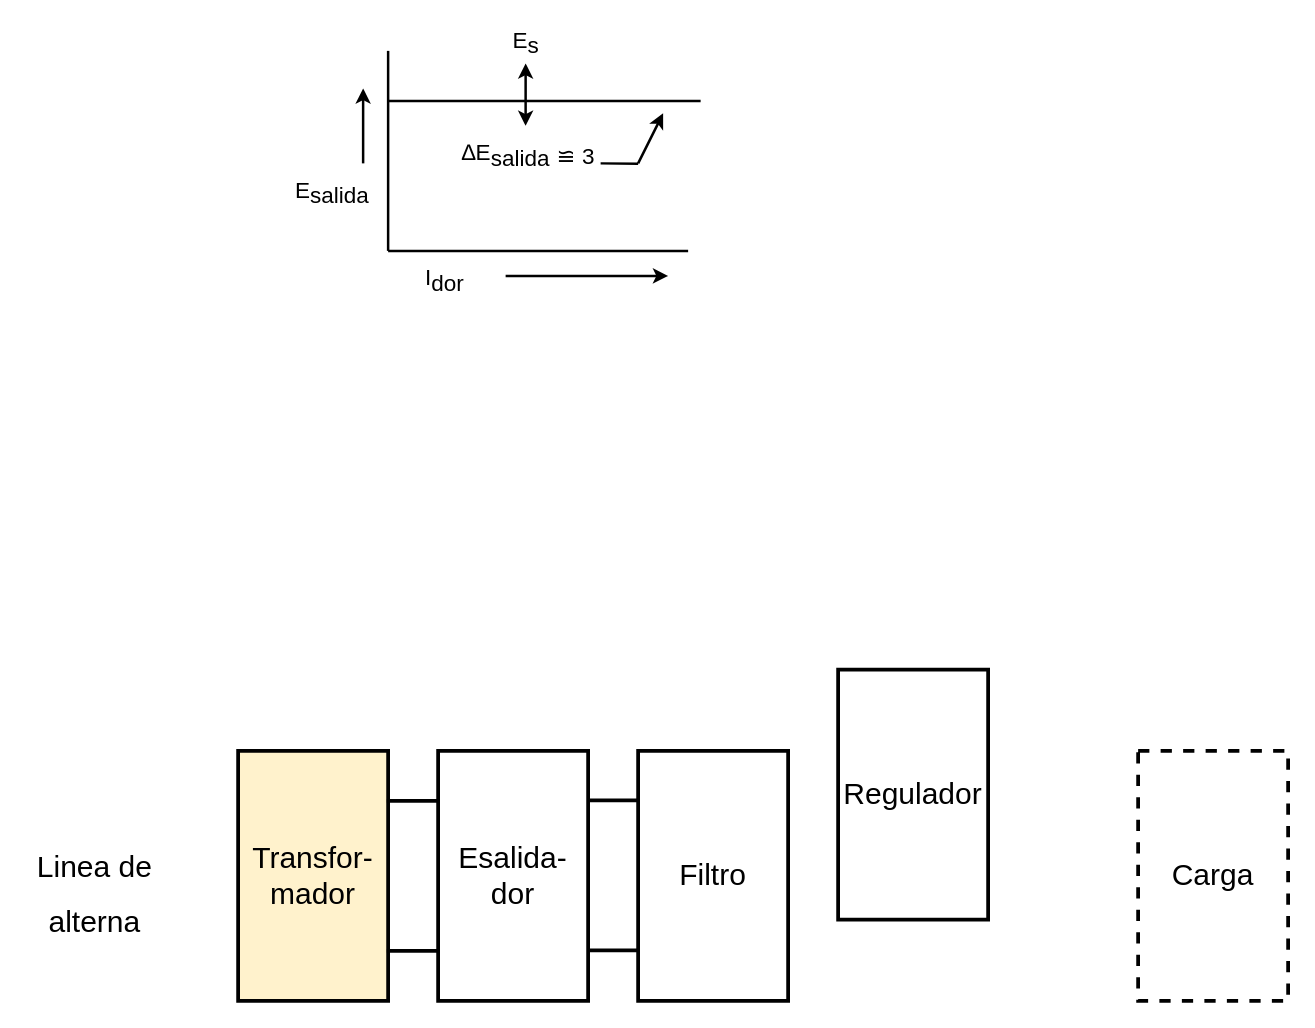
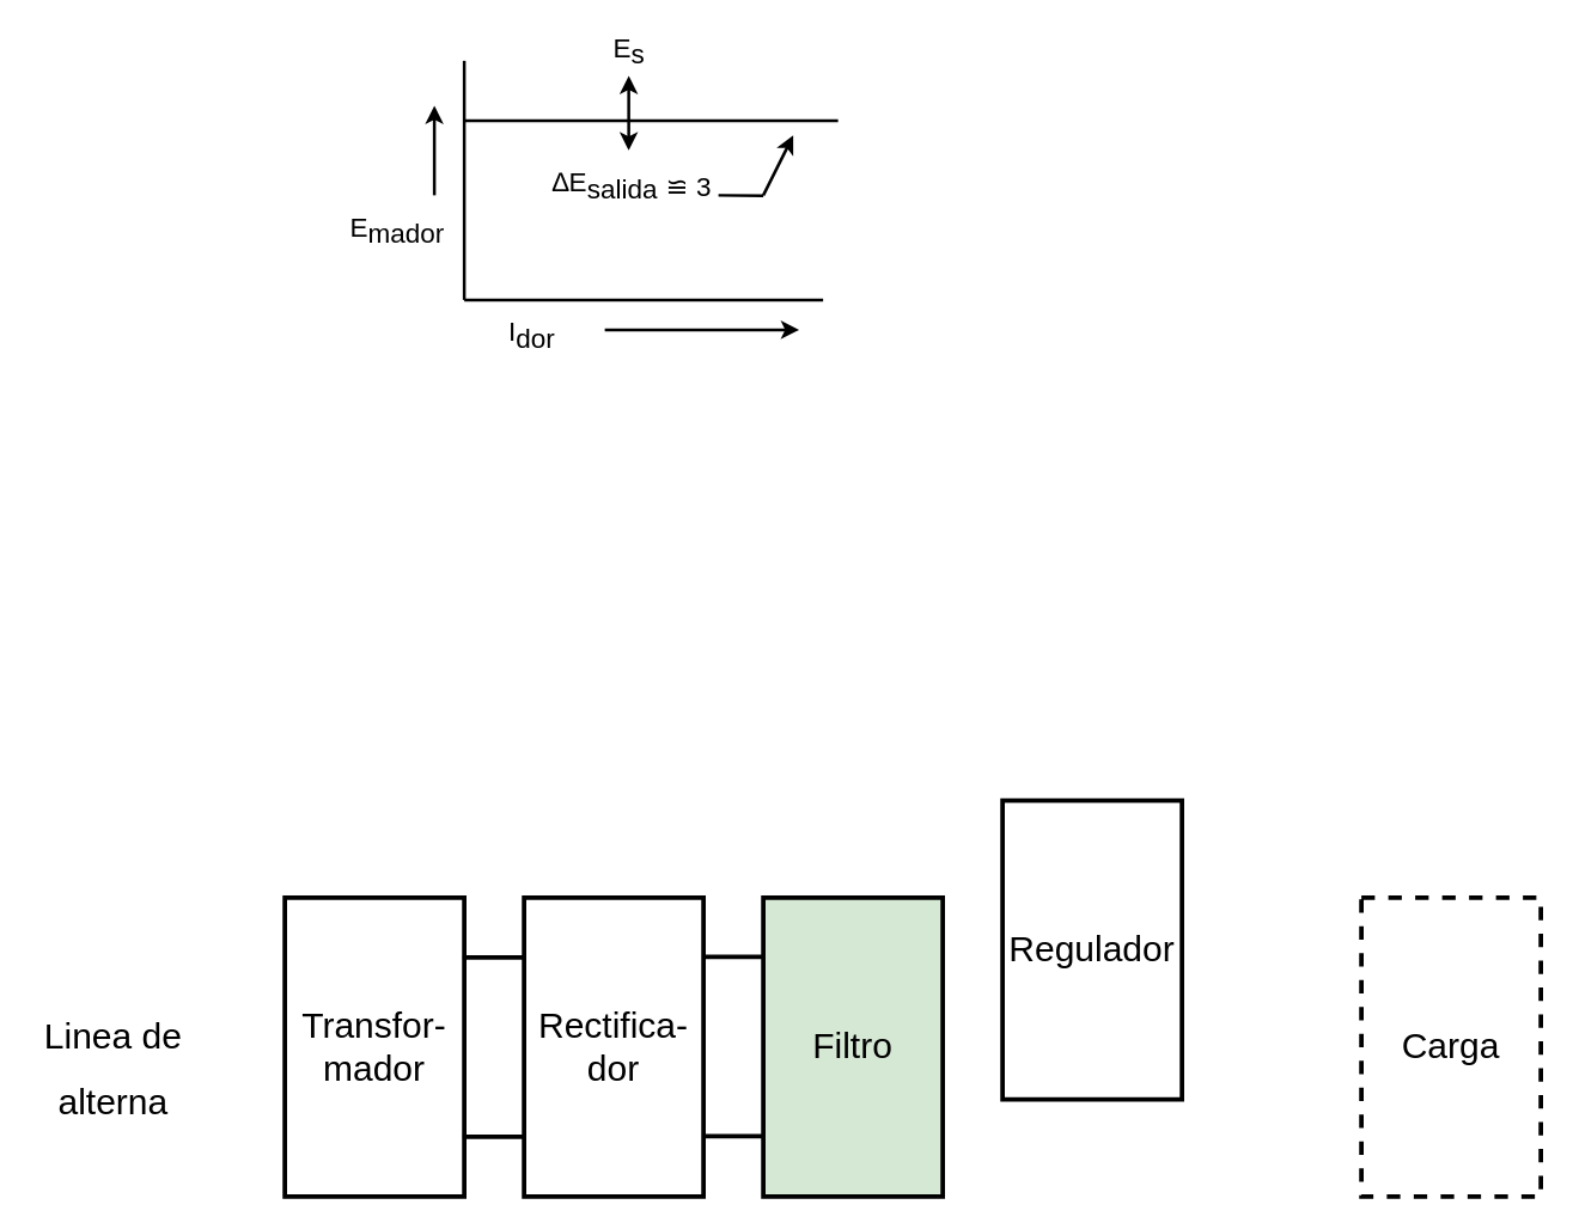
  <mxCell id="0" />
  <mxCell id="1" parent="0" />
  <mxCell id="2" value="" style="endArrow=classic;html=1;rounded=0;fontSize=11;strokeWidth=2;" edge="1" parent="1"><mxGeometry width="50" height="50" relative="1" as="geometry"><mxPoint x="404" y="220" as="sourcePoint" /><mxPoint x="534" y="220" as="targetPoint" /></mxGeometry></mxCell>
- <mxCell id="3" value="E&lt;sub style=&quot;font-size: 18px;&quot;&gt;salida&lt;/sub&gt;" style="text;html=1;align=center;verticalAlign=middle;resizable=0;points=[];autosize=1;strokeColor=none;fillColor=none;fontSize=18;" vertex="1" parent="1"><mxGeometry x="230" y="140" width="70" height="30" as="geometry" /></mxCell>
+ <mxCell id="3" value="E&lt;sub style=&quot;font-size: 18px;&quot;&gt;mador&lt;/sub&gt;" style="text;html=1;align=center;verticalAlign=middle;resizable=0;points=[];autosize=1;strokeColor=none;fillColor=none;fontSize=18;" vertex="1" parent="1"><mxGeometry x="230" y="140" width="70" height="30" as="geometry" /></mxCell>
  <mxCell id="4" value="" style="endArrow=classic;html=1;rounded=0;fontSize=11;strokeWidth=2;" edge="1" parent="1"><mxGeometry width="50" height="50" relative="1" as="geometry"><mxPoint x="290" y="130" as="sourcePoint" /><mxPoint x="290" y="70" as="targetPoint" /></mxGeometry></mxCell>
  <mxCell id="5" value="I&lt;sub style=&quot;font-size: 18px&quot;&gt;dor&lt;/sub&gt;" style="text;html=1;align=center;verticalAlign=middle;resizable=0;points=[];autosize=1;strokeColor=none;fillColor=none;fontSize=18;" vertex="1" parent="1"><mxGeometry x="320" y="210" width="70" height="30" as="geometry" /></mxCell>
  <mxCell id="6" value="" style="endArrow=none;html=1;rounded=0;fontSize=11;strokeWidth=2;" edge="1" parent="1"><mxGeometry width="50" height="50" relative="1" as="geometry"><mxPoint x="310" y="200" as="sourcePoint" /><mxPoint x="310" y="40" as="targetPoint" /></mxGeometry></mxCell>
  <mxCell id="7" value="" style="endArrow=none;html=1;rounded=0;fontSize=11;strokeWidth=2;" edge="1" parent="1"><mxGeometry width="50" height="50" relative="1" as="geometry"><mxPoint x="310" y="200" as="sourcePoint" /><mxPoint x="550" y="200" as="targetPoint" /></mxGeometry></mxCell>
  <mxCell id="8" value="" style="endArrow=none;html=1;rounded=0;fontSize=11;strokeWidth=2;" edge="1" parent="1"><mxGeometry width="50" height="50" relative="1" as="geometry"><mxPoint x="310" y="80" as="sourcePoint" /><mxPoint x="560" y="80" as="targetPoint" /></mxGeometry></mxCell>
  <mxCell id="9" value="∆E&lt;sub style=&quot;font-size: 18px&quot;&gt;salida&lt;/sub&gt;" style="text;html=1;align=center;verticalAlign=middle;resizable=0;points=[];autosize=1;strokeColor=none;fillColor=none;fontSize=18;" vertex="1" parent="1"><mxGeometry x="359" y="110" width="90" height="30" as="geometry" /></mxCell>
  <mxCell id="10" value="" style="endArrow=classic;startArrow=classic;html=1;rounded=0;fontSize=11;strokeWidth=2;" edge="1" parent="1"><mxGeometry width="50" height="50" relative="1" as="geometry"><mxPoint x="420" y="100" as="sourcePoint" /><mxPoint x="420" y="50" as="targetPoint" /></mxGeometry></mxCell>
  <mxCell id="11" value="≌ 3" style="text;html=1;align=center;verticalAlign=middle;resizable=0;points=[];autosize=1;strokeColor=none;fillColor=none;fontSize=18;" vertex="1" parent="1"><mxGeometry x="440" y="110" width="40" height="30" as="geometry" /></mxCell>
  <mxCell id="12" value="" style="endArrow=none;html=1;rounded=0;fontSize=11;strokeWidth=2;" edge="1" parent="1"><mxGeometry width="50" height="50" relative="1" as="geometry"><mxPoint x="480" y="130" as="sourcePoint" /><mxPoint x="510" y="130.34" as="targetPoint" /></mxGeometry></mxCell>
  <mxCell id="13" value="" style="endArrow=classic;html=1;rounded=0;fontSize=11;strokeWidth=2;" edge="1" parent="1"><mxGeometry width="50" height="50" relative="1" as="geometry"><mxPoint x="510" y="130" as="sourcePoint" /><mxPoint x="530" y="90" as="targetPoint" /></mxGeometry></mxCell>
  <mxCell id="14" value="E&lt;sub style=&quot;font-size: 18px&quot;&gt;s&lt;/sub&gt;" style="text;html=1;align=center;verticalAlign=middle;resizable=0;points=[];autosize=1;strokeColor=none;fillColor=none;fontSize=18;" vertex="1" parent="1"><mxGeometry x="400" y="20" width="40" height="30" as="geometry" /></mxCell>
  <mxCell id="15" value="&lt;font style=&quot;font-size: 24px ; line-height: 1.2&quot;&gt;Linea de &lt;br&gt;alterna&lt;/font&gt;" style="text;html=1;align=center;verticalAlign=middle;resizable=0;points=[];autosize=1;strokeColor=none;fillColor=none;fontSize=36;" vertex="1" parent="1"><mxGeometry x="20" y="665" width="110" height="90" as="geometry" /></mxCell>
- <mxCell id="16" value="Transfor-&lt;br&gt;mador" style="rounded=0;whiteSpace=wrap;html=1;fontSize=24;strokeWidth=3;fillColor=#fff2cc;" vertex="1" parent="1"><mxGeometry x="190" y="600" width="120" height="200" as="geometry" /></mxCell>
- <mxCell id="17" value="Esalida-dor" style="rounded=0;whiteSpace=wrap;html=1;fontSize=24;strokeWidth=3;" vertex="1" parent="1"><mxGeometry x="350" y="600" width="120" height="200" as="geometry" /></mxCell>
- <mxCell id="18" value="Filtro" style="rounded=0;whiteSpace=wrap;html=1;fontSize=24;strokeWidth=3;" vertex="1" parent="1"><mxGeometry x="510" y="600" width="120" height="200" as="geometry" /></mxCell>
+ <mxCell id="16" value="Transfor-&lt;br&gt;mador" style="rounded=0;whiteSpace=wrap;html=1;fontSize=24;strokeWidth=3;" vertex="1" parent="1"><mxGeometry x="190" y="600" width="120" height="200" as="geometry" /></mxCell>
+ <mxCell id="17" value="Rectifica-dor" style="rounded=0;whiteSpace=wrap;html=1;fontSize=24;strokeWidth=3;" vertex="1" parent="1"><mxGeometry x="350" y="600" width="120" height="200" as="geometry" /></mxCell>
+ <mxCell id="18" value="Filtro" style="rounded=0;whiteSpace=wrap;html=1;fontSize=24;strokeWidth=3;fillColor=#d5e8d4;" vertex="1" parent="1"><mxGeometry x="510" y="600" width="120" height="200" as="geometry" /></mxCell>
  <mxCell id="19" value="Regulador" style="rounded=0;whiteSpace=wrap;html=1;fontSize=24;strokeWidth=3;" vertex="1" parent="1"><mxGeometry x="670" y="535" width="120" height="200" as="geometry" /></mxCell>
  <mxCell id="20" value="Carga" style="rounded=0;whiteSpace=wrap;html=1;fontSize=24;strokeWidth=3;dashed=1;" vertex="1" parent="1"><mxGeometry x="910" y="600" width="120" height="200" as="geometry" /></mxCell>
  <mxCell id="21" value="" style="endArrow=none;html=1;rounded=0;fontSize=24;strokeWidth=3;entryX=0;entryY=0.2;entryDx=0;entryDy=0;entryPerimeter=0;" edge="1" parent="1" target="17"><mxGeometry width="50" height="50" relative="1" as="geometry"><mxPoint x="309" y="640" as="sourcePoint" /><mxPoint x="359" y="590" as="targetPoint" /></mxGeometry></mxCell>
  <mxCell id="22" value="" style="endArrow=none;html=1;rounded=0;fontSize=24;strokeWidth=3;entryX=0;entryY=0.2;entryDx=0;entryDy=0;entryPerimeter=0;" edge="1" parent="1"><mxGeometry width="50" height="50" relative="1" as="geometry"><mxPoint x="309" y="760" as="sourcePoint" /><mxPoint x="350" y="760" as="targetPoint" /></mxGeometry></mxCell>
  <mxCell id="23" value="" style="endArrow=none;html=1;rounded=0;fontSize=24;strokeWidth=3;entryX=0;entryY=0.2;entryDx=0;entryDy=0;entryPerimeter=0;" edge="1" parent="1"><mxGeometry width="50" height="50" relative="1" as="geometry"><mxPoint x="470" y="639.58" as="sourcePoint" /><mxPoint x="511" y="639.58" as="targetPoint" /></mxGeometry></mxCell>
  <mxCell id="24" value="" style="endArrow=none;html=1;rounded=0;fontSize=24;strokeWidth=3;entryX=0;entryY=0.2;entryDx=0;entryDy=0;entryPerimeter=0;" edge="1" parent="1"><mxGeometry width="50" height="50" relative="1" as="geometry"><mxPoint x="470" y="759.58" as="sourcePoint" /><mxPoint x="511" y="759.58" as="targetPoint" /></mxGeometry></mxCell>
